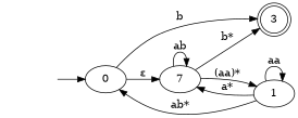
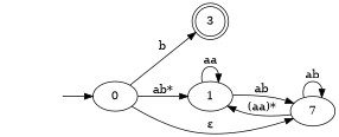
  digraph {
    rankdir=LR
    entry [style=invis]
    0
    3 [shape=doublecircle]
    1
    n5 [label=7]
    entry -> 0
    0 -> 3 [label=b]
-   1 -> 0 [label="ab*"]
+   0 -> 1 [label="ab*"]
    0 -> n5 [label=<&epsilon;>]
    1 -> 1 [label=aa]
-   1 -> n5 [label="a*"]
-   n5 -> 3 [label="b*"]
+   1 -> n5 [label=ab]
    n5 -> 1 [label="(aa)*"]
    n5 -> n5 [label=ab]
  }
